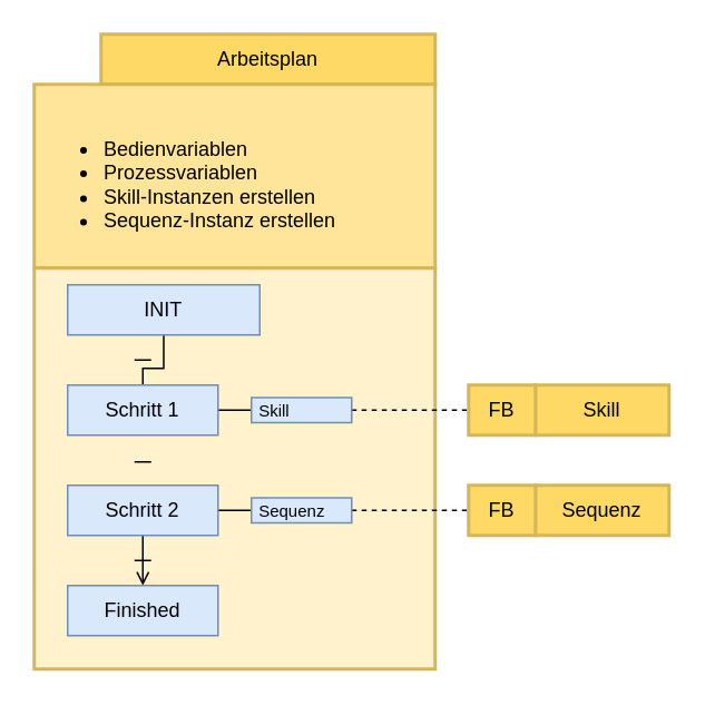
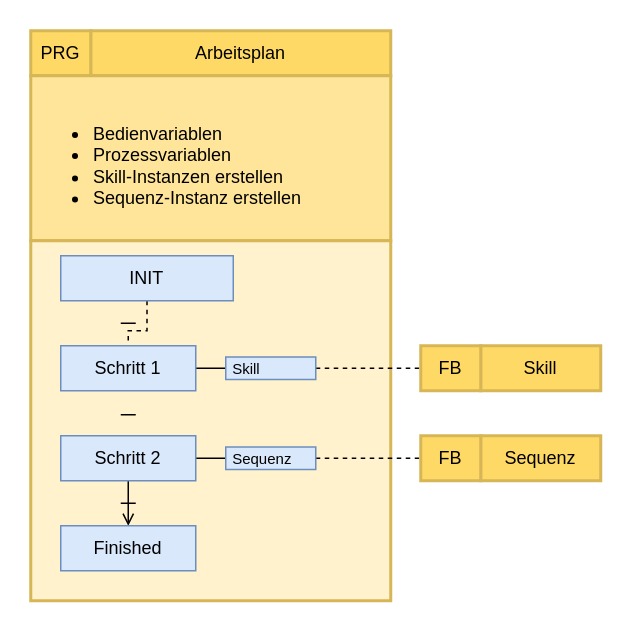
  <mxCell id="0" />
  <mxCell id="1" parent="0" />
  <mxCell id="2" value="Arbeitsplan" style="rounded=0;whiteSpace=wrap;html=1;fillColor=#FFD966;strokeColor=#d6b656;strokeWidth=2;" vertex="1" parent="1"><mxGeometry x="60" y="20" width="200" height="30" as="geometry" /></mxCell>
+ <mxCell id="3" value="PRG" style="rounded=0;whiteSpace=wrap;html=1;fillColor=#FFD966;strokeColor=#d6b656;strokeWidth=2;" vertex="1" parent="1"><mxGeometry x="20" y="20" width="40" height="30" as="geometry" /></mxCell>
  <mxCell id="4" value="" style="rounded=0;whiteSpace=wrap;html=1;fillColor=#FFE599;strokeColor=#d6b656;strokeWidth=2;" vertex="1" parent="1"><mxGeometry x="20" y="50" width="240" height="110" as="geometry" /></mxCell>
  <mxCell id="5" value="&lt;ul&gt;&lt;li&gt;Bedienvariablen&lt;/li&gt;&lt;li&gt;Prozessvariablen&lt;/li&gt;&lt;li&gt;Skill-Instanzen erstellen&lt;/li&gt;&lt;li&gt;Sequenz-Instanz erstellen&lt;/li&gt;&lt;/ul&gt;" style="text;html=1;align=left;verticalAlign=middle;whiteSpace=wrap;rounded=0;fontStyle=0" vertex="1" parent="1"><mxGeometry x="20" y="80" width="200" height="60" as="geometry" /></mxCell>
  <mxCell id="6" value="" style="rounded=0;whiteSpace=wrap;html=1;fillColor=#FFF2CC;strokeColor=#d6b656;strokeWidth=2;" vertex="1" parent="1"><mxGeometry x="20" y="160" width="240" height="240" as="geometry" /></mxCell>
- <mxCell id="7" style="edgeStyle=orthogonalEdgeStyle;rounded=0;orthogonalLoop=1;jettySize=auto;html=1;entryX=0.5;entryY=0;entryDx=0;entryDy=0;endArrow=none;endFill=0;" edge="1" parent="1" source="8" target="10"><mxGeometry relative="1" as="geometry" /></mxCell>
+ <mxCell id="7" style="edgeStyle=orthogonalEdgeStyle;rounded=0;orthogonalLoop=1;jettySize=auto;html=1;entryX=0.5;entryY=0;entryDx=0;entryDy=0;endArrow=none;endFill=0;dashed=1;" edge="1" parent="1" source="8" target="10"><mxGeometry relative="1" as="geometry" /></mxCell>
  <mxCell id="8" value="INIT" style="rounded=0;whiteSpace=wrap;html=1;fillColor=#dae8fc;strokeColor=#6c8ebf;" vertex="1" parent="1"><mxGeometry x="40" y="170" width="115" height="30" as="geometry" /></mxCell>
  <mxCell id="9" style="edgeStyle=orthogonalEdgeStyle;rounded=0;orthogonalLoop=1;jettySize=auto;html=1;entryX=0;entryY=0.5;entryDx=0;entryDy=0;endArrow=none;endFill=0;" edge="1" parent="1" source="10" target="19"><mxGeometry relative="1" as="geometry" /></mxCell>
  <mxCell id="10" value="Schritt 1" style="rounded=0;whiteSpace=wrap;html=1;fillColor=#dae8fc;strokeColor=#6c8ebf;" vertex="1" parent="1"><mxGeometry x="40" y="230" width="90" height="30" as="geometry" /></mxCell>
  <mxCell id="11" style="edgeStyle=orthogonalEdgeStyle;rounded=0;orthogonalLoop=1;jettySize=auto;html=1;endArrow=open;endFill=0;" edge="1" parent="1" source="13" target="14"><mxGeometry relative="1" as="geometry" /></mxCell>
  <mxCell id="12" style="edgeStyle=orthogonalEdgeStyle;rounded=0;orthogonalLoop=1;jettySize=auto;html=1;entryX=0;entryY=0.5;entryDx=0;entryDy=0;endArrow=none;endFill=0;" edge="1" parent="1" source="13" target="21"><mxGeometry relative="1" as="geometry" /></mxCell>
  <mxCell id="13" value="Schritt 2" style="rounded=0;whiteSpace=wrap;html=1;fillColor=#dae8fc;strokeColor=#6c8ebf;" vertex="1" parent="1"><mxGeometry x="40" y="290" width="90" height="30" as="geometry" /></mxCell>
  <mxCell id="14" value="Finished" style="rounded=0;whiteSpace=wrap;html=1;fillColor=#dae8fc;strokeColor=#6c8ebf;" vertex="1" parent="1"><mxGeometry x="40" y="350" width="90" height="30" as="geometry" /></mxCell>
  <mxCell id="15" value="" style="endArrow=none;html=1;rounded=0;" edge="1" parent="1"><mxGeometry width="50" height="50" relative="1" as="geometry"><mxPoint x="80" y="215" as="sourcePoint" /><mxPoint x="90" y="215" as="targetPoint" /></mxGeometry></mxCell>
  <mxCell id="16" value="" style="endArrow=none;html=1;rounded=0;" edge="1" parent="1"><mxGeometry width="50" height="50" relative="1" as="geometry"><mxPoint x="80" y="276" as="sourcePoint" /><mxPoint x="90" y="276" as="targetPoint" /></mxGeometry></mxCell>
  <mxCell id="17" value="" style="endArrow=none;html=1;rounded=0;" edge="1" parent="1"><mxGeometry width="50" height="50" relative="1" as="geometry"><mxPoint x="80" y="335" as="sourcePoint" /><mxPoint x="90" y="335" as="targetPoint" /></mxGeometry></mxCell>
  <mxCell id="18" style="edgeStyle=orthogonalEdgeStyle;rounded=0;orthogonalLoop=1;jettySize=auto;html=1;endArrow=none;endFill=0;dashed=1;" edge="1" parent="1" source="19"><mxGeometry relative="1" as="geometry"><mxPoint x="280" y="245" as="targetPoint" /></mxGeometry></mxCell>
  <mxCell id="19" value="&amp;nbsp;Skill" style="rounded=0;whiteSpace=wrap;html=1;fillColor=#dae8fc;strokeColor=#6c8ebf;fontSize=10;align=left;" vertex="1" parent="1"><mxGeometry x="150" y="237.5" width="60" height="15" as="geometry" /></mxCell>
  <mxCell id="20" style="edgeStyle=orthogonalEdgeStyle;rounded=0;orthogonalLoop=1;jettySize=auto;html=1;endArrow=none;endFill=0;dashed=1;" edge="1" parent="1" source="21"><mxGeometry relative="1" as="geometry"><mxPoint x="280" y="305" as="targetPoint" /></mxGeometry></mxCell>
  <mxCell id="21" value="&amp;nbsp;Sequenz" style="rounded=0;whiteSpace=wrap;html=1;fillColor=#dae8fc;strokeColor=#6c8ebf;fontSize=10;align=left;" vertex="1" parent="1"><mxGeometry x="150" y="297.5" width="60" height="15" as="geometry" /></mxCell>
  <mxCell id="22" value="Skill" style="rounded=0;whiteSpace=wrap;html=1;fillColor=#FFD966;strokeColor=#d6b656;strokeWidth=2;" vertex="1" parent="1"><mxGeometry x="320" y="230" width="80" height="30" as="geometry" /></mxCell>
  <mxCell id="23" value="FB" style="rounded=0;whiteSpace=wrap;html=1;fillColor=#FFD966;strokeColor=#d6b656;strokeWidth=2;" vertex="1" parent="1"><mxGeometry x="280" y="230" width="40" height="30" as="geometry" /></mxCell>
  <mxCell id="24" value="Sequenz" style="rounded=0;whiteSpace=wrap;html=1;fillColor=#FFD966;strokeColor=#d6b656;strokeWidth=2;" vertex="1" parent="1"><mxGeometry x="320" y="290" width="80" height="30" as="geometry" /></mxCell>
  <mxCell id="25" value="FB" style="rounded=0;whiteSpace=wrap;html=1;fillColor=#FFD966;strokeColor=#d6b656;strokeWidth=2;" vertex="1" parent="1"><mxGeometry x="280" y="290" width="40" height="30" as="geometry" /></mxCell>
